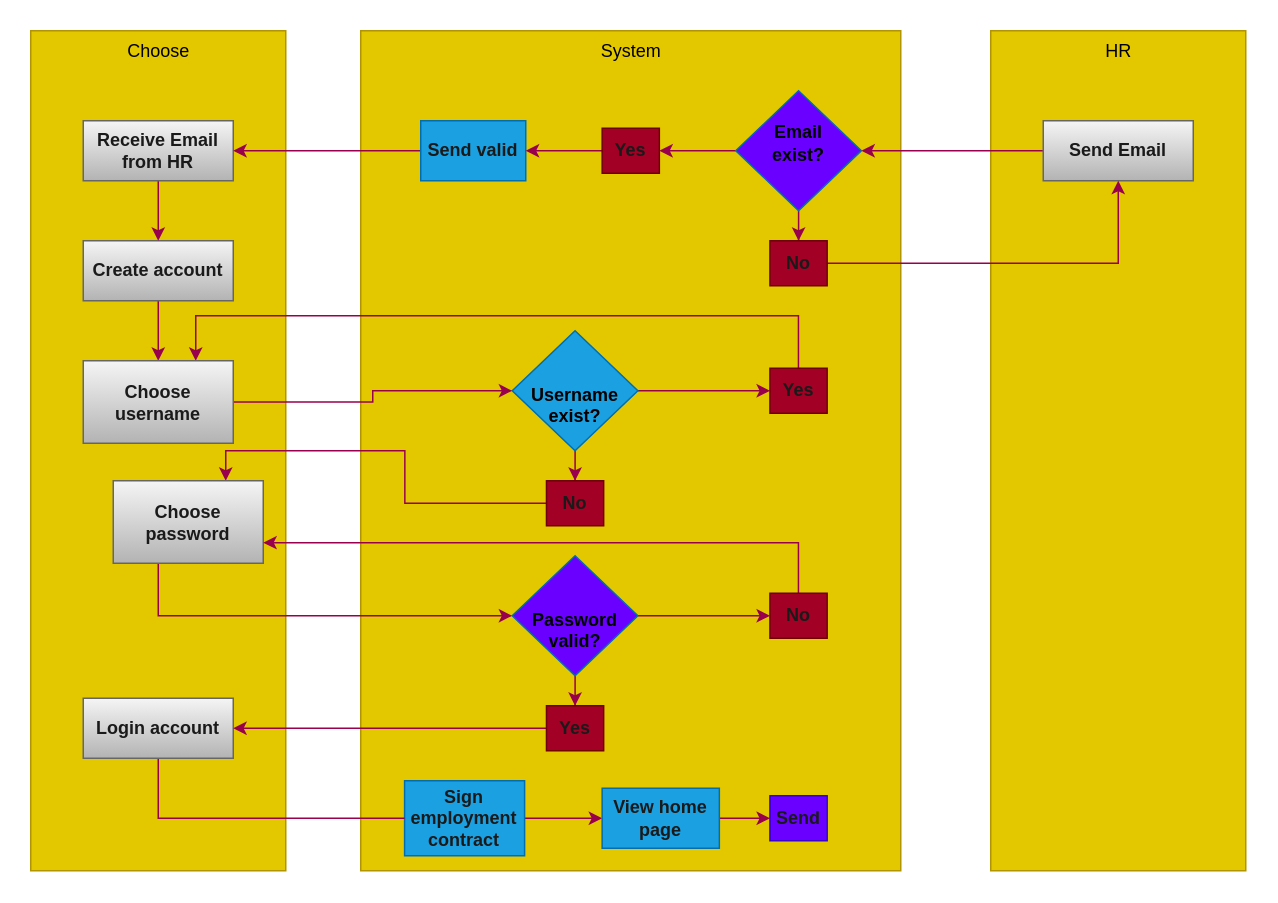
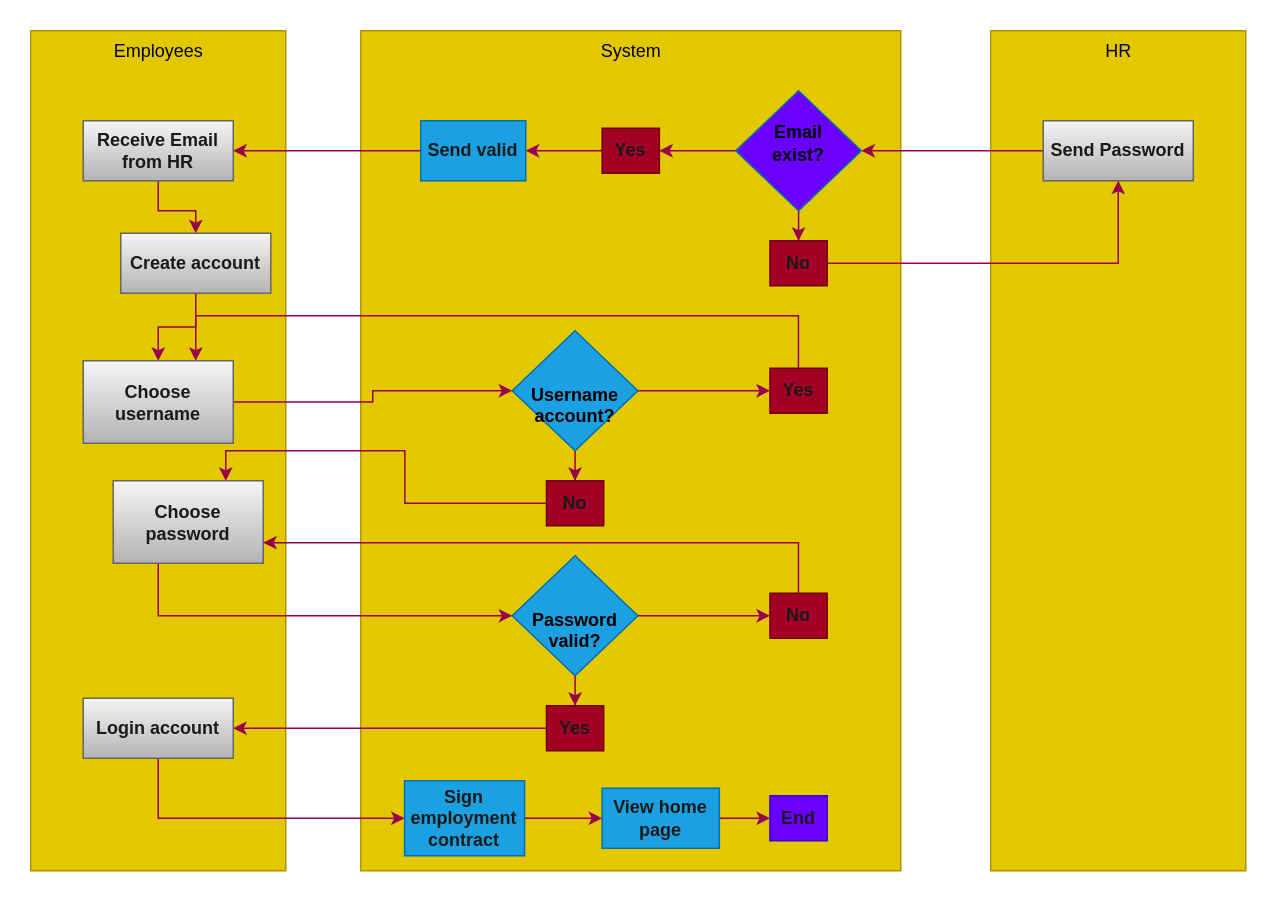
  <mxCell id="0" />
  <mxCell id="1" parent="0" />
- <mxCell id="2" value="Choose" style="html=1;labelBackgroundColor=none;verticalAlign=top;fillColor=#e3c800;strokeColor=#B09500;fontColor=#000000;" vertex="1" parent="1"><mxGeometry x="20" y="20" width="170" height="560" as="geometry" /></mxCell>
+ <mxCell id="2" value="Employees" style="html=1;labelBackgroundColor=none;verticalAlign=top;fillColor=#e3c800;strokeColor=#B09500;fontColor=#000000;" vertex="1" parent="1"><mxGeometry x="20" y="20" width="170" height="560" as="geometry" /></mxCell>
  <mxCell id="3" value="System" style="html=1;labelBackgroundColor=none;verticalAlign=top;fillColor=#e3c800;strokeColor=#B09500;fontColor=#000000;" vertex="1" parent="1"><mxGeometry x="240" y="20" width="360" height="560" as="geometry" /></mxCell>
  <mxCell id="4" value="HR" style="html=1;labelBackgroundColor=none;verticalAlign=top;fillColor=#e3c800;strokeColor=#B09500;fontColor=#000000;" vertex="1" parent="1"><mxGeometry x="660" y="20" width="170" height="560" as="geometry" /></mxCell>
  <mxCell id="5" style="edgeStyle=orthogonalEdgeStyle;rounded=0;orthogonalLoop=1;jettySize=auto;html=1;entryX=0.5;entryY=0;entryDx=0;entryDy=0;strokeColor=#99004D;" edge="1" parent="1" source="6" target="35"><mxGeometry relative="1" as="geometry" /></mxCell>
- <mxCell id="6" value="&lt;b&gt;&lt;font color=&quot;#1a1a1a&quot;&gt;Create account&lt;/font&gt;&lt;/b&gt;" style="whiteSpace=wrap;html=1;align=center;labelBackgroundColor=none;fillColor=#f5f5f5;strokeColor=#666666;gradientColor=#b3b3b3;" vertex="1" parent="1"><mxGeometry x="55" y="160" width="100" height="40" as="geometry" /></mxCell>
+ <mxCell id="6" value="&lt;b&gt;&lt;font color=&quot;#1a1a1a&quot;&gt;Create account&lt;/font&gt;&lt;/b&gt;" style="whiteSpace=wrap;html=1;align=center;labelBackgroundColor=none;fillColor=#f5f5f5;strokeColor=#666666;gradientColor=#b3b3b3;" vertex="1" parent="1"><mxGeometry x="80" y="155" width="100" height="40" as="geometry" /></mxCell>
  <mxCell id="7" style="edgeStyle=orthogonalEdgeStyle;rounded=0;orthogonalLoop=1;jettySize=auto;html=1;entryX=1;entryY=0.5;entryDx=0;entryDy=0;fillColor=#1ba1e2;strokeColor=#99004D;" edge="1" parent="1" source="8" target="11"><mxGeometry relative="1" as="geometry" /></mxCell>
- <mxCell id="8" value="&lt;b&gt;&lt;font color=&quot;#1a1a1a&quot;&gt;Send Email&lt;/font&gt;&lt;/b&gt;" style="whiteSpace=wrap;html=1;align=center;labelBackgroundColor=none;fillColor=#f5f5f5;strokeColor=#666666;gradientColor=#b3b3b3;" vertex="1" parent="1"><mxGeometry x="695" y="80" width="100" height="40" as="geometry" /></mxCell>
+ <mxCell id="8" value="&lt;b&gt;&lt;font color=&quot;#1a1a1a&quot;&gt;Send Password&lt;/font&gt;&lt;/b&gt;" style="whiteSpace=wrap;html=1;align=center;labelBackgroundColor=none;fillColor=#f5f5f5;strokeColor=#666666;gradientColor=#b3b3b3;" vertex="1" parent="1"><mxGeometry x="695" y="80" width="100" height="40" as="geometry" /></mxCell>
  <mxCell id="9" style="edgeStyle=orthogonalEdgeStyle;rounded=0;orthogonalLoop=1;jettySize=auto;html=1;entryX=0.5;entryY=0;entryDx=0;entryDy=0;strokeColor=#99004D;" edge="1" parent="1" source="11" target="20"><mxGeometry relative="1" as="geometry" /></mxCell>
  <mxCell id="10" style="edgeStyle=orthogonalEdgeStyle;rounded=0;orthogonalLoop=1;jettySize=auto;html=1;entryX=1;entryY=0.5;entryDx=0;entryDy=0;strokeColor=#99004D;" edge="1" parent="1" source="11" target="22"><mxGeometry relative="1" as="geometry" /></mxCell>
  <mxCell id="11" value="&lt;font color=&quot;#000000&quot;&gt;&lt;br&gt;Email &lt;br&gt;exist?&lt;/font&gt;" style="rhombus;whiteSpace=wrap;html=1;labelBackgroundColor=none;verticalAlign=top;fillColor=#6a00ff;strokeColor=#006EAF;fontStyle=1;fontColor=#ffffff;" vertex="1" parent="1"><mxGeometry x="490" y="60" width="83.75" height="80" as="geometry" /></mxCell>
  <mxCell id="12" style="edgeStyle=orthogonalEdgeStyle;rounded=0;orthogonalLoop=1;jettySize=auto;html=1;entryX=0.5;entryY=0;entryDx=0;entryDy=0;strokeColor=#99004D;" edge="1" parent="1" source="13" target="6"><mxGeometry relative="1" as="geometry" /></mxCell>
  <mxCell id="13" value="&lt;b&gt;&lt;font color=&quot;#1a1a1a&quot;&gt;Receive Email from HR&lt;/font&gt;&lt;/b&gt;" style="whiteSpace=wrap;html=1;align=center;labelBackgroundColor=none;fillColor=#f5f5f5;strokeColor=#666666;gradientColor=#b3b3b3;" vertex="1" parent="1"><mxGeometry x="55" y="80" width="100" height="40" as="geometry" /></mxCell>
  <mxCell id="14" style="edgeStyle=orthogonalEdgeStyle;rounded=0;orthogonalLoop=1;jettySize=auto;html=1;entryX=1;entryY=0.5;entryDx=0;entryDy=0;strokeColor=#99004D;" edge="1" parent="1" source="15" target="13"><mxGeometry relative="1" as="geometry" /></mxCell>
  <mxCell id="15" value="&lt;b&gt;&lt;font color=&quot;#1a1a1a&quot;&gt;Send valid&lt;/font&gt;&lt;/b&gt;" style="whiteSpace=wrap;html=1;align=center;labelBackgroundColor=none;fillColor=#1ba1e2;strokeColor=#006EAF;fontColor=#ffffff;" vertex="1" parent="1"><mxGeometry x="280" y="80" width="70" height="40" as="geometry" /></mxCell>
  <mxCell id="16" style="edgeStyle=orthogonalEdgeStyle;rounded=0;orthogonalLoop=1;jettySize=auto;html=1;entryX=0;entryY=0.5;entryDx=0;entryDy=0;strokeColor=#99004D;" edge="1" parent="1" source="17"><mxGeometry relative="1" as="geometry"><mxPoint x="400.94" y="545" as="targetPoint" /></mxGeometry></mxCell>
  <mxCell id="17" value="&lt;b&gt;&lt;font color=&quot;#1a1a1a&quot;&gt;Sign employment contract&lt;/font&gt;&lt;/b&gt;" style="whiteSpace=wrap;html=1;align=center;labelBackgroundColor=none;fillColor=#1ba1e2;strokeColor=#006EAF;fontColor=#ffffff;" vertex="1" parent="1"><mxGeometry x="269.23" y="520" width="80" height="50" as="geometry" /></mxCell>
  <mxCell id="18" style="edgeStyle=orthogonalEdgeStyle;rounded=0;orthogonalLoop=1;jettySize=auto;html=1;strokeColor=#99004D;" edge="1" parent="1"><mxGeometry relative="1" as="geometry"><mxPoint x="479.06" y="545" as="sourcePoint" /><mxPoint x="512.82" y="545" as="targetPoint" /></mxGeometry></mxCell>
  <mxCell id="19" style="edgeStyle=orthogonalEdgeStyle;rounded=0;orthogonalLoop=1;jettySize=auto;html=1;entryX=0.5;entryY=1;entryDx=0;entryDy=0;strokeColor=#99004D;" edge="1" parent="1" source="20" target="8"><mxGeometry relative="1" as="geometry" /></mxCell>
  <mxCell id="20" value="&lt;b&gt;&lt;font color=&quot;#1a1a1a&quot;&gt;No&lt;/font&gt;&lt;/b&gt;" style="whiteSpace=wrap;html=1;align=center;labelBackgroundColor=none;fillColor=#a20025;strokeColor=#6F0000;fontColor=#ffffff;" vertex="1" parent="1"><mxGeometry x="512.82" y="160" width="38.12" height="30" as="geometry" /></mxCell>
  <mxCell id="21" style="edgeStyle=orthogonalEdgeStyle;rounded=0;orthogonalLoop=1;jettySize=auto;html=1;entryX=1;entryY=0.5;entryDx=0;entryDy=0;strokeColor=#99004D;" edge="1" parent="1" source="22" target="15"><mxGeometry relative="1" as="geometry" /></mxCell>
  <mxCell id="22" value="&lt;b&gt;&lt;font color=&quot;#1a1a1a&quot;&gt;Yes&lt;/font&gt;&lt;/b&gt;" style="whiteSpace=wrap;html=1;align=center;labelBackgroundColor=none;fillColor=#a20025;strokeColor=#6F0000;fontColor=#ffffff;" vertex="1" parent="1"><mxGeometry x="400.94" y="85" width="38.12" height="30" as="geometry" /></mxCell>
- <mxCell id="23" value="&lt;b&gt;&lt;font color=&quot;#1a1a1a&quot;&gt;Send&lt;/font&gt;&lt;/b&gt;" style="whiteSpace=wrap;html=1;align=center;labelBackgroundColor=none;fillColor=#6a00ff;strokeColor=#3700CC;fontColor=#ffffff;" vertex="1" parent="1"><mxGeometry x="512.82" y="530" width="38.12" height="30" as="geometry" /></mxCell>
+ <mxCell id="23" value="&lt;b&gt;&lt;font color=&quot;#1a1a1a&quot;&gt;End&lt;/font&gt;&lt;/b&gt;" style="whiteSpace=wrap;html=1;align=center;labelBackgroundColor=none;fillColor=#6a00ff;strokeColor=#3700CC;fontColor=#ffffff;" vertex="1" parent="1"><mxGeometry x="512.82" y="530" width="38.12" height="30" as="geometry" /></mxCell>
  <mxCell id="24" value="&lt;b&gt;&lt;font color=&quot;#1a1a1a&quot;&gt;View home &lt;br&gt;page&lt;/font&gt;&lt;/b&gt;" style="whiteSpace=wrap;html=1;align=center;labelBackgroundColor=none;fillColor=#1ba1e2;strokeColor=#006EAF;fontColor=#ffffff;" vertex="1" parent="1"><mxGeometry x="400.94" y="525" width="78.12" height="40" as="geometry" /></mxCell>
  <mxCell id="25" style="edgeStyle=orthogonalEdgeStyle;rounded=0;orthogonalLoop=1;jettySize=auto;html=1;entryX=0;entryY=0.5;entryDx=0;entryDy=0;strokeColor=#99004D;" edge="1" parent="1" source="27" target="31"><mxGeometry relative="1" as="geometry" /></mxCell>
  <mxCell id="26" style="edgeStyle=orthogonalEdgeStyle;rounded=0;orthogonalLoop=1;jettySize=auto;html=1;entryX=0.5;entryY=0;entryDx=0;entryDy=0;strokeColor=#99004D;" edge="1" parent="1" source="27" target="29"><mxGeometry relative="1" as="geometry" /></mxCell>
- <mxCell id="27" value="&lt;font color=&quot;#000000&quot;&gt;&lt;br&gt;&lt;br&gt;Username&lt;br&gt;exist?&lt;/font&gt;" style="rhombus;whiteSpace=wrap;html=1;labelBackgroundColor=none;verticalAlign=top;fillColor=#1ba1e2;strokeColor=#006EAF;fontStyle=1;fontColor=#ffffff;" vertex="1" parent="1"><mxGeometry x="341" y="220" width="83.75" height="80" as="geometry" /></mxCell>
+ <mxCell id="27" value="&lt;font color=&quot;#000000&quot;&gt;&lt;br&gt;&lt;br&gt;Username&lt;br&gt;account?&lt;/font&gt;" style="rhombus;whiteSpace=wrap;html=1;labelBackgroundColor=none;verticalAlign=top;fillColor=#1ba1e2;strokeColor=#006EAF;fontStyle=1;fontColor=#ffffff;" vertex="1" parent="1"><mxGeometry x="341" y="220" width="83.75" height="80" as="geometry" /></mxCell>
  <mxCell id="28" style="edgeStyle=orthogonalEdgeStyle;rounded=0;orthogonalLoop=1;jettySize=auto;html=1;entryX=0.75;entryY=0;entryDx=0;entryDy=0;strokeColor=#99004D;" edge="1" parent="1" source="29" target="37"><mxGeometry relative="1" as="geometry" /></mxCell>
  <mxCell id="29" value="&lt;b&gt;&lt;font color=&quot;#1a1a1a&quot;&gt;No&lt;/font&gt;&lt;/b&gt;" style="whiteSpace=wrap;html=1;align=center;labelBackgroundColor=none;fillColor=#a20025;strokeColor=#6F0000;fontColor=#ffffff;" vertex="1" parent="1"><mxGeometry x="363.82" y="320" width="38.12" height="30" as="geometry" /></mxCell>
  <mxCell id="30" style="edgeStyle=orthogonalEdgeStyle;rounded=0;orthogonalLoop=1;jettySize=auto;html=1;entryX=0.75;entryY=0;entryDx=0;entryDy=0;strokeColor=#99004D;" edge="1" parent="1" source="31" target="35"><mxGeometry relative="1" as="geometry"><Array as="points"><mxPoint x="532" y="210" /><mxPoint x="130" y="210" /></Array></mxGeometry></mxCell>
  <mxCell id="31" value="&lt;b&gt;&lt;font color=&quot;#1a1a1a&quot;&gt;Yes&lt;/font&gt;&lt;/b&gt;" style="whiteSpace=wrap;html=1;align=center;labelBackgroundColor=none;fillColor=#a20025;strokeColor=#6F0000;fontColor=#ffffff;" vertex="1" parent="1"><mxGeometry x="512.82" y="245" width="38.12" height="30" as="geometry" /></mxCell>
- <mxCell id="32" style="edgeStyle=orthogonalEdgeStyle;rounded=0;orthogonalLoop=1;jettySize=auto;html=1;entryX=0;entryY=0.5;entryDx=0;entryDy=0;strokeColor=#99004D;endArrow=none;" edge="1" parent="1" source="33" target="17"><mxGeometry relative="1" as="geometry"><Array as="points"><mxPoint x="105" y="545" /></Array></mxGeometry></mxCell>
+ <mxCell id="32" style="edgeStyle=orthogonalEdgeStyle;rounded=0;orthogonalLoop=1;jettySize=auto;html=1;entryX=0;entryY=0.5;entryDx=0;entryDy=0;strokeColor=#99004D;" edge="1" parent="1" source="33" target="17"><mxGeometry relative="1" as="geometry"><Array as="points"><mxPoint x="105" y="545" /></Array></mxGeometry></mxCell>
  <mxCell id="33" value="&lt;b&gt;&lt;font color=&quot;#1a1a1a&quot;&gt;Login account&lt;/font&gt;&lt;/b&gt;" style="whiteSpace=wrap;html=1;align=center;labelBackgroundColor=none;fillColor=#f5f5f5;strokeColor=#666666;gradientColor=#b3b3b3;" vertex="1" parent="1"><mxGeometry x="55" y="465" width="100" height="40" as="geometry" /></mxCell>
  <mxCell id="34" style="edgeStyle=orthogonalEdgeStyle;rounded=0;orthogonalLoop=1;jettySize=auto;html=1;strokeColor=#99004D;" edge="1" parent="1" source="35" target="27"><mxGeometry relative="1" as="geometry" /></mxCell>
  <mxCell id="35" value="&lt;b&gt;&lt;font color=&quot;#1a1a1a&quot;&gt;Choose username&lt;/font&gt;&lt;/b&gt;" style="whiteSpace=wrap;html=1;align=center;labelBackgroundColor=none;fillColor=#f5f5f5;strokeColor=#666666;gradientColor=#b3b3b3;" vertex="1" parent="1"><mxGeometry x="55" y="240" width="100" height="55" as="geometry" /></mxCell>
  <mxCell id="36" style="edgeStyle=orthogonalEdgeStyle;rounded=0;orthogonalLoop=1;jettySize=auto;html=1;entryX=0;entryY=0.5;entryDx=0;entryDy=0;strokeColor=#99004D;" edge="1" parent="1" source="37" target="40"><mxGeometry relative="1" as="geometry"><Array as="points"><mxPoint x="105" y="410" /></Array></mxGeometry></mxCell>
  <mxCell id="37" value="&lt;b&gt;&lt;font color=&quot;#1a1a1a&quot;&gt;Choose password&lt;/font&gt;&lt;/b&gt;" style="whiteSpace=wrap;html=1;align=center;labelBackgroundColor=none;fillColor=#f5f5f5;strokeColor=#666666;gradientColor=#b3b3b3;" vertex="1" parent="1"><mxGeometry x="75" y="320" width="100" height="55" as="geometry" /></mxCell>
  <mxCell id="38" style="edgeStyle=orthogonalEdgeStyle;rounded=0;orthogonalLoop=1;jettySize=auto;html=1;entryX=0.5;entryY=0;entryDx=0;entryDy=0;strokeColor=#99004D;" edge="1" parent="1" source="40" target="42"><mxGeometry relative="1" as="geometry" /></mxCell>
  <mxCell id="39" style="edgeStyle=orthogonalEdgeStyle;rounded=0;orthogonalLoop=1;jettySize=auto;html=1;entryX=0;entryY=0.5;entryDx=0;entryDy=0;strokeColor=#99004D;" edge="1" parent="1" source="40" target="44"><mxGeometry relative="1" as="geometry" /></mxCell>
- <mxCell id="40" value="&lt;font color=&quot;#000000&quot;&gt;&lt;br&gt;&lt;br&gt;Password&lt;br&gt;valid?&lt;br&gt;&lt;/font&gt;" style="rhombus;whiteSpace=wrap;html=1;labelBackgroundColor=none;verticalAlign=top;fillColor=#6a00ff;strokeColor=#006EAF;fontStyle=1;fontColor=#ffffff;" vertex="1" parent="1"><mxGeometry x="341" y="370" width="83.75" height="80" as="geometry" /></mxCell>
+ <mxCell id="40" value="&lt;font color=&quot;#000000&quot;&gt;&lt;br&gt;&lt;br&gt;Password&lt;br&gt;valid?&lt;br&gt;&lt;/font&gt;" style="rhombus;whiteSpace=wrap;html=1;labelBackgroundColor=none;verticalAlign=top;fillColor=#1ba1e2;strokeColor=#006EAF;fontStyle=1;fontColor=#ffffff;" vertex="1" parent="1"><mxGeometry x="341" y="370" width="83.75" height="80" as="geometry" /></mxCell>
  <mxCell id="41" style="edgeStyle=orthogonalEdgeStyle;rounded=0;orthogonalLoop=1;jettySize=auto;html=1;entryX=1;entryY=0.5;entryDx=0;entryDy=0;strokeColor=#99004D;" edge="1" parent="1" source="42" target="33"><mxGeometry relative="1" as="geometry" /></mxCell>
  <mxCell id="42" value="&lt;b&gt;&lt;font color=&quot;#1a1a1a&quot;&gt;Yes&lt;/font&gt;&lt;/b&gt;" style="whiteSpace=wrap;html=1;align=center;labelBackgroundColor=none;fillColor=#a20025;strokeColor=#6F0000;fontColor=#ffffff;" vertex="1" parent="1"><mxGeometry x="363.82" y="470" width="38.12" height="30" as="geometry" /></mxCell>
  <mxCell id="43" style="edgeStyle=orthogonalEdgeStyle;rounded=0;orthogonalLoop=1;jettySize=auto;html=1;entryX=1;entryY=0.75;entryDx=0;entryDy=0;strokeColor=#99004D;" edge="1" parent="1" source="44" target="37"><mxGeometry relative="1" as="geometry"><Array as="points"><mxPoint x="532" y="361" /></Array></mxGeometry></mxCell>
  <mxCell id="44" value="&lt;b&gt;&lt;font color=&quot;#1a1a1a&quot;&gt;No&lt;/font&gt;&lt;/b&gt;" style="whiteSpace=wrap;html=1;align=center;labelBackgroundColor=none;fillColor=#a20025;strokeColor=#6F0000;fontColor=#ffffff;" vertex="1" parent="1"><mxGeometry x="512.82" y="395" width="38.12" height="30" as="geometry" /></mxCell>
